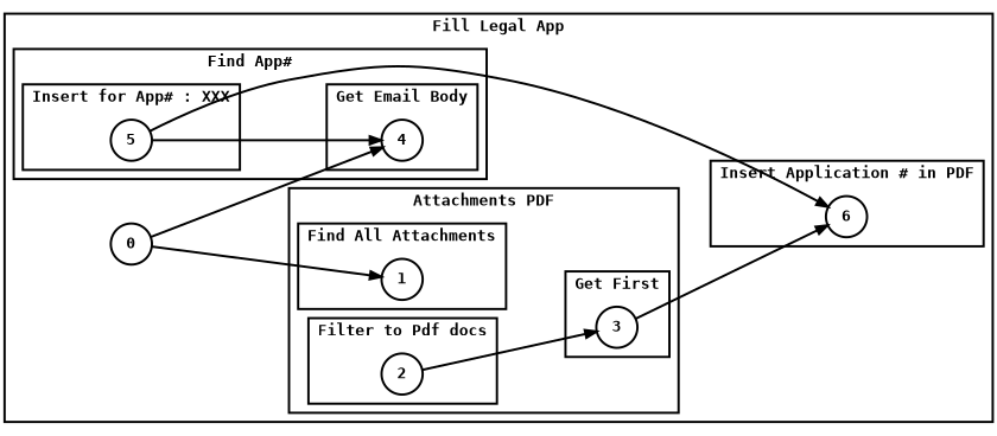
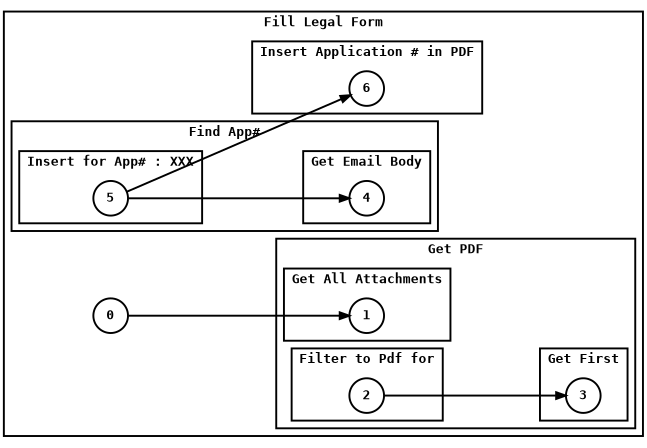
  digraph {
    rankdir=LR
    node [fillcolor=white fontname="consolas bold" penwidth=2 shape=circle style=filled]
    edge [penwidth=2]
    1
    2
    3
    4
    5
    6
    0
    subgraph cluster_1 {
      fillcolor=white
      fontname="consolas bold"
-     label="Fill Legal App"
+     label="Fill Legal Form"
      penwidth=2
      style=filled
      0
      subgraph cluster_2 {
        fillcolor=white
        fontname="consolas bold"
-       label="Attachments PDF"
+       label="Get PDF"
        penwidth=2
        style=filled
        subgraph cluster_3 {
          fillcolor=white
          fontname="consolas bold"
-         label="Find All Attachments"
+         label="Get All Attachments"
          penwidth=2
          style=filled
          1
        }
        subgraph cluster_4 {
          fillcolor=white
          fontname="consolas bold"
-         label="Filter to Pdf docs"
+         label="Filter to Pdf for"
          penwidth=2
          style=filled
          2
        }
        subgraph cluster_5 {
          fillcolor=white
          fontname="consolas bold"
          label="Get First"
          penwidth=2
          style=filled
          3
        }
      }
      subgraph cluster_6 {
        fillcolor=white
        fontname="consolas bold"
        label="Find App#"
        penwidth=2
        style=filled
        subgraph cluster_7 {
          fillcolor=white
          fontname="consolas bold"
          label="Get Email Body"
          penwidth=2
          style=filled
          4
        }
        subgraph cluster_8 {
          fillcolor=white
          fontname="consolas bold"
          label="Insert for App# : XXX"
          penwidth=2
          style=filled
          5
        }
      }
      subgraph cluster_9 {
        fillcolor=white
        fontname="consolas bold"
        label="Insert Application # in PDF"
        penwidth=2
        style=filled
        6
      }
    }
    2 -> 3
-   3 -> 6
    5 -> 4
    5 -> 6
    0 -> 1
-   0 -> 4
  }
